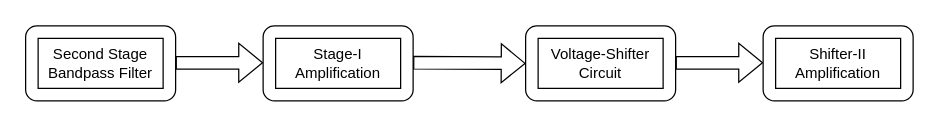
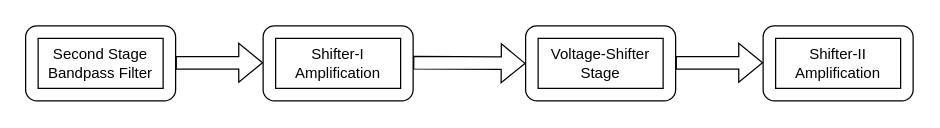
  <mxCell id="0" />
  <mxCell id="1" parent="0" />
  <mxCell id="2" value="" style="rounded=1;whiteSpace=wrap;html=1;" vertex="1" parent="1"><mxGeometry x="20" y="20" width="120" height="60" as="geometry" /></mxCell>
  <mxCell id="3" value="Second Stage Bandpass Filter" style="rounded=0;whiteSpace=wrap;html=1;" vertex="1" parent="1"><mxGeometry x="30" y="30" width="100" height="40" as="geometry" /></mxCell>
  <mxCell id="4" value="" style="shape=flexArrow;endArrow=classic;html=1;rounded=0;" edge="1" parent="1"><mxGeometry width="50" height="50" relative="1" as="geometry"><mxPoint x="140" y="49.5" as="sourcePoint" /><mxPoint x="210" y="49.5" as="targetPoint" /></mxGeometry></mxCell>
  <mxCell id="5" value="" style="rounded=1;whiteSpace=wrap;html=1;" vertex="1" parent="1"><mxGeometry x="210" y="20" width="120" height="60" as="geometry" /></mxCell>
- <mxCell id="6" value="Stage-I&lt;br&gt;Amplification" style="rounded=0;whiteSpace=wrap;html=1;" vertex="1" parent="1"><mxGeometry x="220" y="30" width="100" height="40" as="geometry" /></mxCell>
+ <mxCell id="6" value="Shifter-I&lt;br&gt;Amplification" style="rounded=0;whiteSpace=wrap;html=1;" vertex="1" parent="1"><mxGeometry x="220" y="30" width="100" height="40" as="geometry" /></mxCell>
  <mxCell id="7" value="" style="rounded=1;whiteSpace=wrap;html=1;" vertex="1" parent="1"><mxGeometry x="420" y="20" width="120" height="60" as="geometry" /></mxCell>
- <mxCell id="8" value="Voltage-Shifter&lt;br&gt;Circuit" style="rounded=0;whiteSpace=wrap;html=1;" vertex="1" parent="1"><mxGeometry x="430" y="30" width="100" height="40" as="geometry" /></mxCell>
+ <mxCell id="8" value="Voltage-Shifter&lt;br&gt;Stage" style="rounded=0;whiteSpace=wrap;html=1;" vertex="1" parent="1"><mxGeometry x="430" y="30" width="100" height="40" as="geometry" /></mxCell>
  <mxCell id="9" value="" style="shape=flexArrow;endArrow=classic;html=1;rounded=0;entryX=0;entryY=0.5;entryDx=0;entryDy=0;" edge="1" parent="1" target="7"><mxGeometry width="50" height="50" relative="1" as="geometry"><mxPoint x="330" y="49.5" as="sourcePoint" /><mxPoint x="400" y="49.5" as="targetPoint" /></mxGeometry></mxCell>
  <mxCell id="10" value="" style="shape=flexArrow;endArrow=classic;html=1;rounded=0;" edge="1" parent="1"><mxGeometry width="50" height="50" relative="1" as="geometry"><mxPoint x="540" y="49.5" as="sourcePoint" /><mxPoint x="610" y="49.5" as="targetPoint" /></mxGeometry></mxCell>
  <mxCell id="11" value="" style="rounded=1;whiteSpace=wrap;html=1;" vertex="1" parent="1"><mxGeometry x="610" y="20" width="120" height="60" as="geometry" /></mxCell>
  <mxCell id="12" value="Shifter-II&lt;br&gt;Amplification" style="rounded=0;whiteSpace=wrap;html=1;" vertex="1" parent="1"><mxGeometry x="620" y="30" width="100" height="40" as="geometry" /></mxCell>
